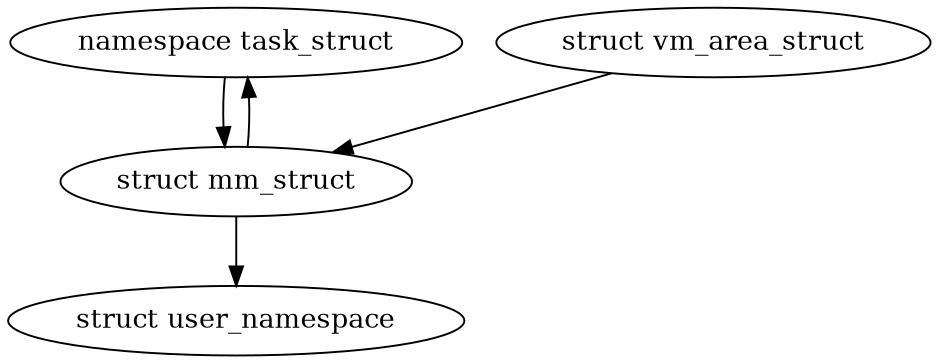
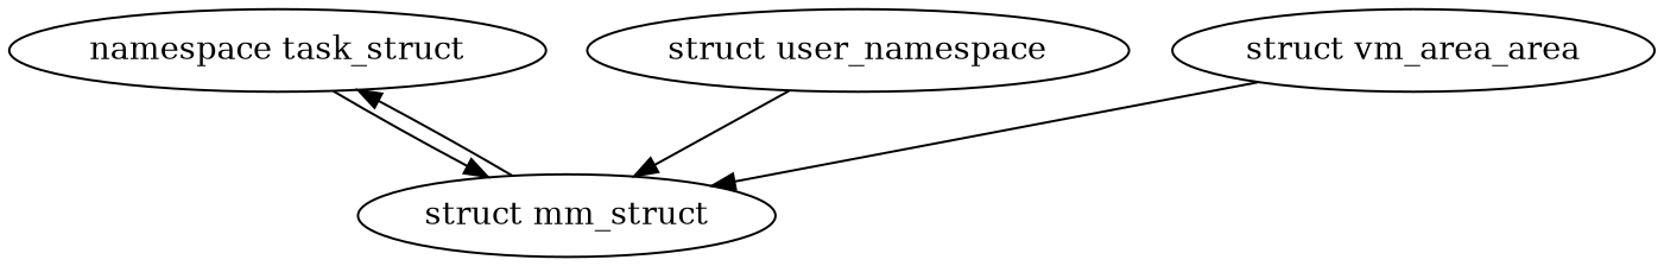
  digraph {
    n1 [label="namespace task_struct"]
    "struct mm_struct"
    "struct user_namespace"
-   "struct vm_area_struct"
+   "struct vm_area_struct" [label="struct vm_area_area"]
    n1 -> "struct mm_struct"
    "struct mm_struct" -> n1
-   "struct mm_struct" -> "struct user_namespace"
+   "struct user_namespace" -> "struct mm_struct"
    "struct vm_area_struct" -> "struct mm_struct"
  }
